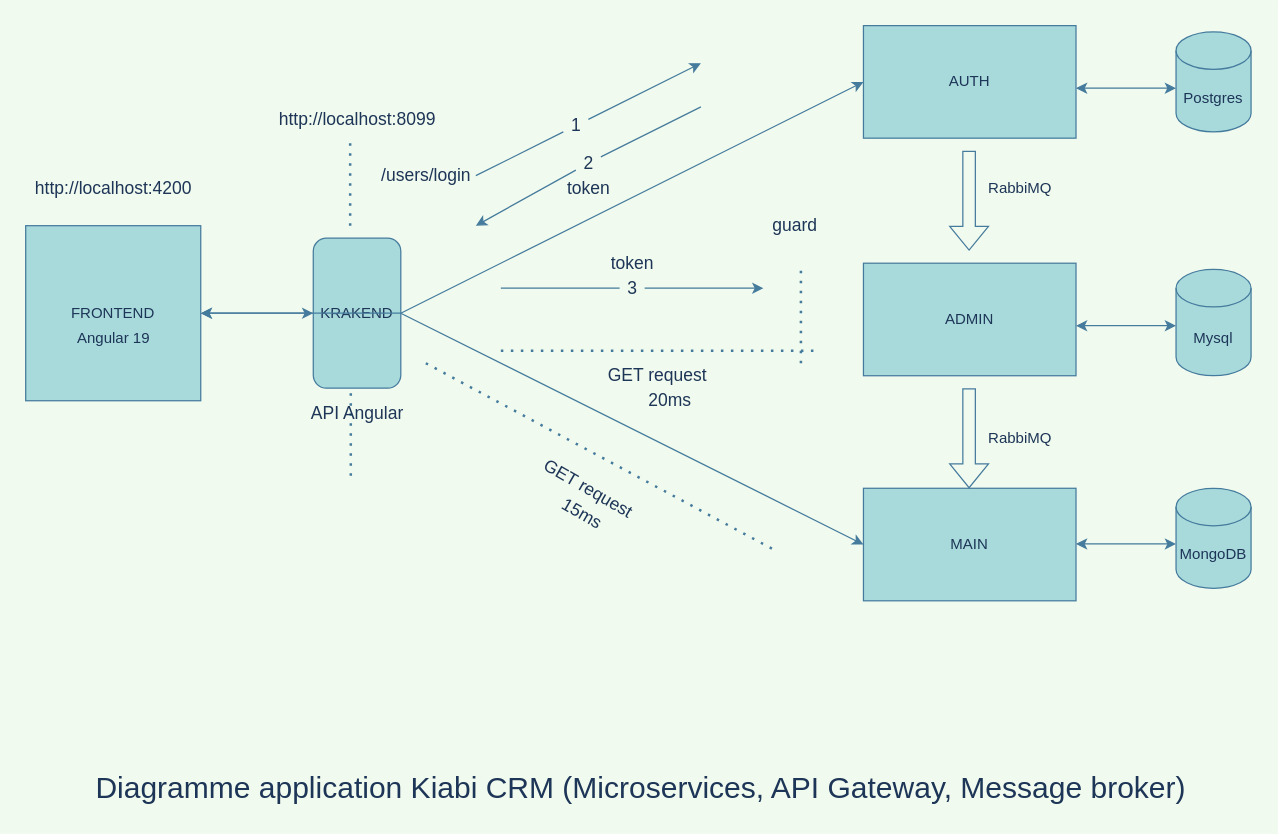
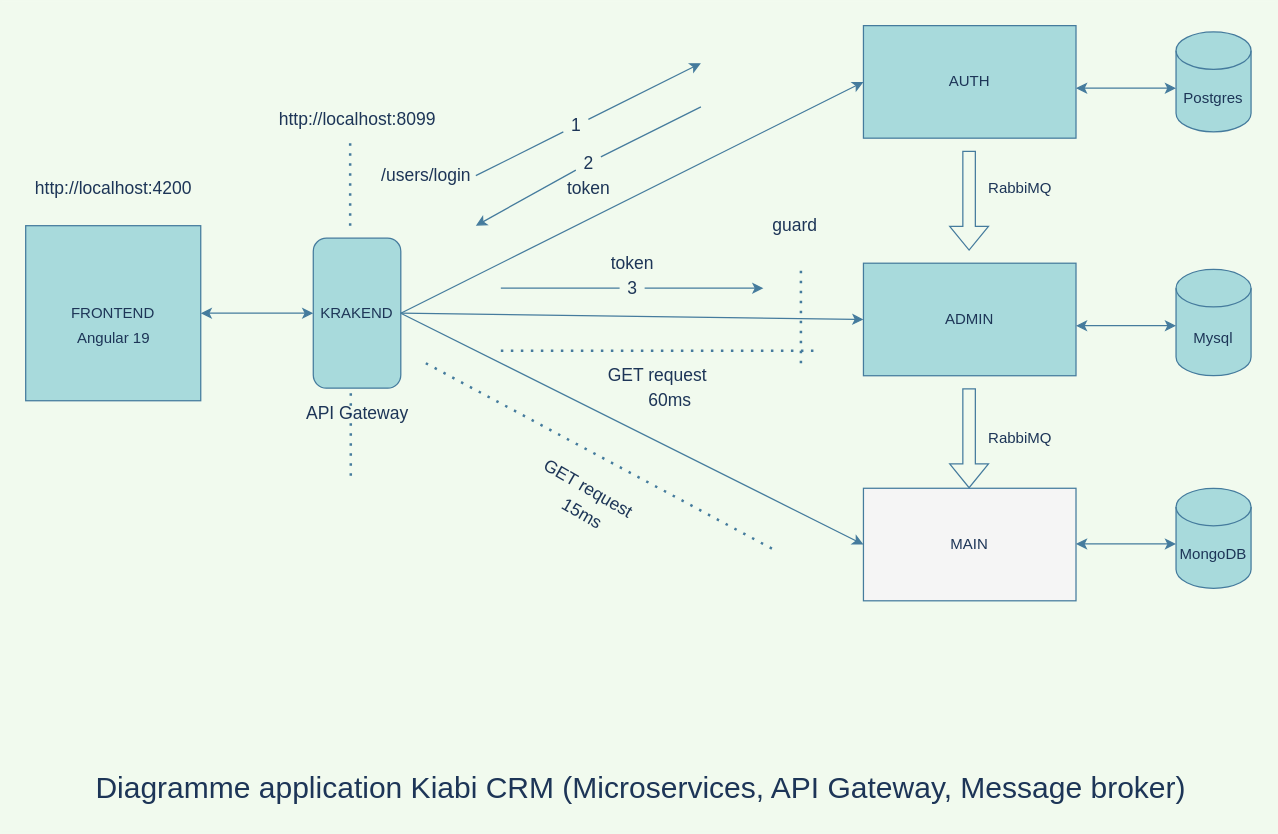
  <mxCell id="0" />
  <mxCell id="1" parent="0" />
  <mxCell id="2" value="FRONTEND" style="whiteSpace=wrap;html=1;aspect=fixed;fillColor=#A8DADC;strokeColor=#457B9D;fontColor=#1D3557;" vertex="1" parent="1"><mxGeometry x="20" y="180" width="140" height="140" as="geometry" /></mxCell>
  <mxCell id="3" value="KRAKEND" style="rounded=1;whiteSpace=wrap;html=1;direction=south;fillColor=#A8DADC;strokeColor=#457B9D;fontColor=#1D3557;" vertex="1" parent="1"><mxGeometry x="250" y="190" width="70" height="120" as="geometry" /></mxCell>
  <mxCell id="4" value="" style="endArrow=none;dashed=1;html=1;dashPattern=1 3;strokeWidth=2;rounded=0;labelBackgroundColor=#F1FAEE;strokeColor=#457B9D;fontColor=#1D3557;" edge="1" parent="1"><mxGeometry width="50" height="50" relative="1" as="geometry"><mxPoint x="280" y="380" as="sourcePoint" /><mxPoint x="280" y="314" as="targetPoint" /></mxGeometry></mxCell>
  <mxCell id="5" value="" style="endArrow=none;dashed=1;html=1;dashPattern=1 3;strokeWidth=2;rounded=0;labelBackgroundColor=#F1FAEE;strokeColor=#457B9D;fontColor=#1D3557;" edge="1" parent="1"><mxGeometry width="50" height="50" relative="1" as="geometry"><mxPoint x="279.5" y="180" as="sourcePoint" /><mxPoint x="279.5" y="114" as="targetPoint" /></mxGeometry></mxCell>
  <mxCell id="6" value="" style="endArrow=classic;startArrow=classic;html=1;rounded=0;entryX=0.5;entryY=1;entryDx=0;entryDy=0;labelBackgroundColor=#F1FAEE;strokeColor=#457B9D;fontColor=#1D3557;" edge="1" parent="1" target="3"><mxGeometry width="50" height="50" relative="1" as="geometry"><mxPoint x="160" y="250" as="sourcePoint" /><mxPoint x="210" y="200" as="targetPoint" /></mxGeometry></mxCell>
  <mxCell id="7" value="AUTH" style="rounded=0;whiteSpace=wrap;html=1;fillColor=#A8DADC;strokeColor=#457B9D;fontColor=#1D3557;" vertex="1" parent="1"><mxGeometry x="690" y="20" width="170" height="90" as="geometry" /></mxCell>
  <mxCell id="8" value="ADMIN" style="rounded=0;whiteSpace=wrap;html=1;fillColor=#A8DADC;strokeColor=#457B9D;fontColor=#1D3557;" vertex="1" parent="1"><mxGeometry x="690" y="210" width="170" height="90" as="geometry" /></mxCell>
- <mxCell id="9" value="MAIN" style="rounded=0;whiteSpace=wrap;html=1;fillColor=#A8DADC;strokeColor=#457B9D;fontColor=#1D3557;" vertex="1" parent="1"><mxGeometry x="690" y="390" width="170" height="90" as="geometry" /></mxCell>
- <mxCell id="10" value="" style="endArrow=classic;html=1;rounded=0;exitX=0.5;exitY=0;exitDx=0;exitDy=0;labelBackgroundColor=#F1FAEE;strokeColor=#457B9D;fontColor=#1D3557;" edge="1" parent="1" source="3" target="2"><mxGeometry width="50" height="50" relative="1" as="geometry"><mxPoint x="410" y="370" as="sourcePoint" /><mxPoint x="460" y="320" as="targetPoint" /></mxGeometry></mxCell>
+ <mxCell id="9" value="MAIN" style="rounded=0;whiteSpace=wrap;html=1;fillColor=#f5f5f5;strokeColor=#457B9D;fontColor=#1D3557;" vertex="1" parent="1"><mxGeometry x="690" y="390" width="170" height="90" as="geometry" /></mxCell>
+ <mxCell id="10" value="" style="endArrow=classic;html=1;rounded=0;exitX=0.5;exitY=0;exitDx=0;exitDy=0;entryX=0;entryY=0.5;entryDx=0;entryDy=0;labelBackgroundColor=#F1FAEE;strokeColor=#457B9D;fontColor=#1D3557;" edge="1" parent="1" source="3" target="8"><mxGeometry width="50" height="50" relative="1" as="geometry"><mxPoint x="410" y="370" as="sourcePoint" /><mxPoint x="460" y="320" as="targetPoint" /></mxGeometry></mxCell>
  <mxCell id="11" value="" style="endArrow=classic;html=1;rounded=0;entryX=0;entryY=0.5;entryDx=0;entryDy=0;labelBackgroundColor=#F1FAEE;strokeColor=#457B9D;fontColor=#1D3557;" edge="1" parent="1" target="9"><mxGeometry width="50" height="50" relative="1" as="geometry"><mxPoint x="320" y="250" as="sourcePoint" /><mxPoint x="680" y="440" as="targetPoint" /></mxGeometry></mxCell>
  <mxCell id="12" value="" style="endArrow=classic;html=1;rounded=0;entryX=0;entryY=0.5;entryDx=0;entryDy=0;labelBackgroundColor=#F1FAEE;strokeColor=#457B9D;fontColor=#1D3557;" edge="1" parent="1" target="7"><mxGeometry width="50" height="50" relative="1" as="geometry"><mxPoint x="320" y="250" as="sourcePoint" /><mxPoint x="370" y="200" as="targetPoint" /></mxGeometry></mxCell>
  <mxCell id="13" value="Postgres" style="shape=cylinder3;whiteSpace=wrap;html=1;boundedLbl=1;backgroundOutline=1;size=15;fillColor=#A8DADC;strokeColor=#457B9D;fontColor=#1D3557;" vertex="1" parent="1"><mxGeometry x="940" y="25" width="60" height="80" as="geometry" /></mxCell>
  <mxCell id="14" value="Mysql" style="shape=cylinder3;whiteSpace=wrap;html=1;boundedLbl=1;backgroundOutline=1;size=15;fillColor=#A8DADC;strokeColor=#457B9D;fontColor=#1D3557;" vertex="1" parent="1"><mxGeometry x="940" y="215" width="60" height="85" as="geometry" /></mxCell>
  <mxCell id="15" value="MongoDB" style="shape=cylinder3;whiteSpace=wrap;html=1;boundedLbl=1;backgroundOutline=1;size=15;fillColor=#A8DADC;strokeColor=#457B9D;fontColor=#1D3557;" vertex="1" parent="1"><mxGeometry x="940" y="390" width="60" height="80" as="geometry" /></mxCell>
  <mxCell id="16" value="" style="endArrow=classic;startArrow=classic;html=1;rounded=0;labelBackgroundColor=#F1FAEE;strokeColor=#457B9D;fontColor=#1D3557;" edge="1" parent="1"><mxGeometry width="50" height="50" relative="1" as="geometry"><mxPoint x="860" y="70" as="sourcePoint" /><mxPoint x="940" y="70" as="targetPoint" /></mxGeometry></mxCell>
  <mxCell id="17" value="" style="endArrow=classic;startArrow=classic;html=1;rounded=0;labelBackgroundColor=#F1FAEE;strokeColor=#457B9D;fontColor=#1D3557;" edge="1" parent="1"><mxGeometry width="50" height="50" relative="1" as="geometry"><mxPoint x="860" y="260" as="sourcePoint" /><mxPoint x="940" y="260" as="targetPoint" /></mxGeometry></mxCell>
  <mxCell id="18" value="" style="endArrow=classic;startArrow=classic;html=1;rounded=0;labelBackgroundColor=#F1FAEE;strokeColor=#457B9D;fontColor=#1D3557;" edge="1" parent="1"><mxGeometry width="50" height="50" relative="1" as="geometry"><mxPoint x="860" y="434.5" as="sourcePoint" /><mxPoint x="940" y="434.5" as="targetPoint" /></mxGeometry></mxCell>
  <mxCell id="19" value="" style="shape=flexArrow;endArrow=classic;html=1;rounded=0;labelBackgroundColor=#F1FAEE;strokeColor=#457B9D;fontColor=#1D3557;" edge="1" parent="1"><mxGeometry width="50" height="50" relative="1" as="geometry"><mxPoint x="774.5" y="120" as="sourcePoint" /><mxPoint x="774.5" y="200" as="targetPoint" /></mxGeometry></mxCell>
  <mxCell id="20" value="" style="shape=flexArrow;endArrow=classic;html=1;rounded=0;labelBackgroundColor=#F1FAEE;strokeColor=#457B9D;fontColor=#1D3557;" edge="1" parent="1"><mxGeometry width="50" height="50" relative="1" as="geometry"><mxPoint x="774.5" y="310" as="sourcePoint" /><mxPoint x="774.5" y="390" as="targetPoint" /></mxGeometry></mxCell>
  <mxCell id="21" value="RabbiMQ" style="text;html=1;align=center;verticalAlign=middle;resizable=0;points=[];autosize=1;strokeColor=none;fillColor=none;fontColor=#1D3557;" vertex="1" parent="1"><mxGeometry x="780" y="140" width="70" height="20" as="geometry" /></mxCell>
  <mxCell id="22" value="RabbiMQ" style="text;html=1;align=center;verticalAlign=middle;resizable=0;points=[];autosize=1;strokeColor=none;fillColor=none;fontColor=#1D3557;" vertex="1" parent="1"><mxGeometry x="780" y="340" width="70" height="20" as="geometry" /></mxCell>
  <mxCell id="23" value="Angular 19" style="text;html=1;align=center;verticalAlign=middle;resizable=0;points=[];autosize=1;strokeColor=none;fillColor=none;fontColor=#1D3557;" vertex="1" parent="1"><mxGeometry x="55" y="260" width="70" height="20" as="geometry" /></mxCell>
  <mxCell id="24" value="&lt;font style=&quot;font-size: 14px&quot;&gt;http://localhost:8099&lt;/font&gt;" style="text;html=1;align=center;verticalAlign=middle;resizable=0;points=[];autosize=1;strokeColor=none;fillColor=none;fontColor=#1D3557;" vertex="1" parent="1"><mxGeometry x="215" y="85" width="140" height="20" as="geometry" /></mxCell>
  <mxCell id="25" value="&lt;font style=&quot;font-size: 14px&quot;&gt;http://localhost:4200&lt;/font&gt;" style="text;html=1;align=center;verticalAlign=middle;resizable=0;points=[];autosize=1;strokeColor=none;fillColor=none;fontColor=#1D3557;" vertex="1" parent="1"><mxGeometry x="20" y="140" width="140" height="20" as="geometry" /></mxCell>
  <mxCell id="26" value="/users/login" style="text;html=1;align=center;verticalAlign=middle;resizable=0;points=[];autosize=1;strokeColor=none;fillColor=none;fontSize=14;fontColor=#1D3557;" vertex="1" parent="1"><mxGeometry x="295" y="130" width="90" height="20" as="geometry" /></mxCell>
  <mxCell id="27" value="" style="endArrow=classic;html=1;rounded=0;fontSize=14;startArrow=none;labelBackgroundColor=#F1FAEE;strokeColor=#457B9D;fontColor=#1D3557;" edge="1" parent="1" source="36"><mxGeometry width="50" height="50" relative="1" as="geometry"><mxPoint x="380" y="140" as="sourcePoint" /><mxPoint x="560" y="50" as="targetPoint" /></mxGeometry></mxCell>
  <mxCell id="28" value="" style="endArrow=classic;html=1;rounded=0;fontSize=14;startArrow=none;labelBackgroundColor=#F1FAEE;strokeColor=#457B9D;fontColor=#1D3557;" edge="1" parent="1" source="38"><mxGeometry width="50" height="50" relative="1" as="geometry"><mxPoint x="560" y="85" as="sourcePoint" /><mxPoint x="380" y="180" as="targetPoint" /></mxGeometry></mxCell>
  <mxCell id="29" value="token" style="text;html=1;align=center;verticalAlign=middle;resizable=0;points=[];autosize=1;strokeColor=none;fillColor=none;fontSize=14;fontColor=#1D3557;" vertex="1" parent="1"><mxGeometry x="445" y="140" width="50" height="20" as="geometry" /></mxCell>
  <mxCell id="30" value="" style="endArrow=none;dashed=1;html=1;dashPattern=1 3;strokeWidth=2;rounded=0;fontSize=14;labelBackgroundColor=#F1FAEE;strokeColor=#457B9D;fontColor=#1D3557;" edge="1" parent="1"><mxGeometry width="50" height="50" relative="1" as="geometry"><mxPoint x="640" y="290" as="sourcePoint" /><mxPoint x="640" y="210" as="targetPoint" /></mxGeometry></mxCell>
  <mxCell id="31" value="guard" style="text;html=1;align=center;verticalAlign=middle;resizable=0;points=[];autosize=1;strokeColor=none;fillColor=none;fontSize=14;fontColor=#1D3557;" vertex="1" parent="1"><mxGeometry x="610" y="170" width="50" height="20" as="geometry" /></mxCell>
  <mxCell id="32" value="" style="endArrow=classic;html=1;rounded=0;fontSize=14;startArrow=none;labelBackgroundColor=#F1FAEE;strokeColor=#457B9D;fontColor=#1D3557;" edge="1" parent="1" source="34"><mxGeometry width="50" height="50" relative="1" as="geometry"><mxPoint x="400" y="230" as="sourcePoint" /><mxPoint x="610" y="230" as="targetPoint" /></mxGeometry></mxCell>
  <mxCell id="33" value="token" style="text;html=1;align=center;verticalAlign=middle;resizable=0;points=[];autosize=1;strokeColor=none;fillColor=none;fontSize=14;fontColor=#1D3557;" vertex="1" parent="1"><mxGeometry x="480" y="200" width="50" height="20" as="geometry" /></mxCell>
  <mxCell id="34" value="3" style="text;html=1;align=center;verticalAlign=middle;resizable=0;points=[];autosize=1;strokeColor=none;fillColor=none;fontSize=14;fontColor=#1D3557;" vertex="1" parent="1"><mxGeometry x="495" y="220" width="20" height="20" as="geometry" /></mxCell>
  <mxCell id="35" value="" style="endArrow=none;html=1;rounded=0;fontSize=14;labelBackgroundColor=#F1FAEE;strokeColor=#457B9D;fontColor=#1D3557;" edge="1" parent="1" target="34"><mxGeometry width="50" height="50" relative="1" as="geometry"><mxPoint x="400" y="230" as="sourcePoint" /><mxPoint x="610" y="230" as="targetPoint" /></mxGeometry></mxCell>
  <mxCell id="36" value="1" style="text;html=1;align=center;verticalAlign=middle;resizable=0;points=[];autosize=1;strokeColor=none;fillColor=none;fontSize=14;fontColor=#1D3557;" vertex="1" parent="1"><mxGeometry x="450" y="90" width="20" height="20" as="geometry" /></mxCell>
  <mxCell id="37" value="" style="endArrow=none;html=1;rounded=0;fontSize=14;labelBackgroundColor=#F1FAEE;strokeColor=#457B9D;fontColor=#1D3557;" edge="1" parent="1" target="36"><mxGeometry width="50" height="50" relative="1" as="geometry"><mxPoint x="380" y="140" as="sourcePoint" /><mxPoint x="560" y="50" as="targetPoint" /></mxGeometry></mxCell>
  <mxCell id="38" value="2" style="text;html=1;align=center;verticalAlign=middle;resizable=0;points=[];autosize=1;strokeColor=none;fillColor=none;fontSize=14;fontColor=#1D3557;" vertex="1" parent="1"><mxGeometry x="460" y="120" width="20" height="20" as="geometry" /></mxCell>
  <mxCell id="39" value="" style="endArrow=none;html=1;rounded=0;fontSize=14;labelBackgroundColor=#F1FAEE;strokeColor=#457B9D;fontColor=#1D3557;" edge="1" parent="1" target="38"><mxGeometry width="50" height="50" relative="1" as="geometry"><mxPoint x="560" y="85" as="sourcePoint" /><mxPoint x="380" y="180" as="targetPoint" /></mxGeometry></mxCell>
  <mxCell id="40" value="" style="endArrow=none;dashed=1;html=1;dashPattern=1 3;strokeWidth=2;rounded=0;fontSize=14;labelBackgroundColor=#F1FAEE;strokeColor=#457B9D;fontColor=#1D3557;" edge="1" parent="1"><mxGeometry width="50" height="50" relative="1" as="geometry"><mxPoint x="340" y="290" as="sourcePoint" /><mxPoint x="620" y="440" as="targetPoint" /></mxGeometry></mxCell>
  <mxCell id="41" value="" style="endArrow=none;dashed=1;html=1;dashPattern=1 3;strokeWidth=2;rounded=0;fontSize=14;labelBackgroundColor=#F1FAEE;strokeColor=#457B9D;fontColor=#1D3557;" edge="1" parent="1"><mxGeometry width="50" height="50" relative="1" as="geometry"><mxPoint x="400" y="280" as="sourcePoint" /><mxPoint x="650" y="280" as="targetPoint" /></mxGeometry></mxCell>
  <mxCell id="42" value="GET request" style="text;html=1;align=center;verticalAlign=middle;resizable=0;points=[];autosize=1;strokeColor=none;fillColor=none;fontSize=14;fontColor=#1D3557;" vertex="1" parent="1"><mxGeometry x="480" y="290" width="90" height="20" as="geometry" /></mxCell>
  <mxCell id="43" value="GET request" style="text;html=1;align=center;verticalAlign=middle;resizable=0;points=[];autosize=1;strokeColor=none;fillColor=none;fontSize=14;rotation=30;fontColor=#1D3557;" vertex="1" parent="1"><mxGeometry x="425" y="380" width="90" height="20" as="geometry" /></mxCell>
- <mxCell id="44" value="20ms" style="text;html=1;align=center;verticalAlign=middle;resizable=0;points=[];autosize=1;strokeColor=none;fillColor=none;fontSize=14;fontColor=#1D3557;" vertex="1" parent="1"><mxGeometry x="510" y="310" width="50" height="20" as="geometry" /></mxCell>
+ <mxCell id="44" value="60ms" style="text;html=1;align=center;verticalAlign=middle;resizable=0;points=[];autosize=1;strokeColor=none;fillColor=none;fontSize=14;fontColor=#1D3557;" vertex="1" parent="1"><mxGeometry x="510" y="310" width="50" height="20" as="geometry" /></mxCell>
  <mxCell id="45" value="15ms" style="text;html=1;align=center;verticalAlign=middle;resizable=0;points=[];autosize=1;strokeColor=none;fillColor=none;fontSize=14;rotation=30;fontColor=#1D3557;" vertex="1" parent="1"><mxGeometry x="440" y="400" width="50" height="20" as="geometry" /></mxCell>
- <mxCell id="46" value="API Angular" style="text;html=1;align=center;verticalAlign=middle;resizable=0;points=[];autosize=1;strokeColor=none;fillColor=none;fontSize=14;fontColor=#1D3557;" vertex="1" parent="1"><mxGeometry x="235" y="320" width="100" height="20" as="geometry" /></mxCell>
+ <mxCell id="46" value="API Gateway" style="text;html=1;align=center;verticalAlign=middle;resizable=0;points=[];autosize=1;strokeColor=none;fillColor=none;fontSize=14;fontColor=#1D3557;" vertex="1" parent="1"><mxGeometry x="235" y="320" width="100" height="20" as="geometry" /></mxCell>
  <mxCell id="47" value="&lt;font style=&quot;font-size: 24px&quot;&gt;Diagramme application Kiabi CRM (Microservices, API Gateway, Message broker)&amp;nbsp;&lt;/font&gt;" style="text;html=1;align=center;verticalAlign=middle;resizable=0;points=[];autosize=1;strokeColor=none;fillColor=none;fontSize=14;fontColor=#1D3557;" vertex="1" parent="1"><mxGeometry x="70" y="615" width="890" height="30" as="geometry" /></mxCell>
